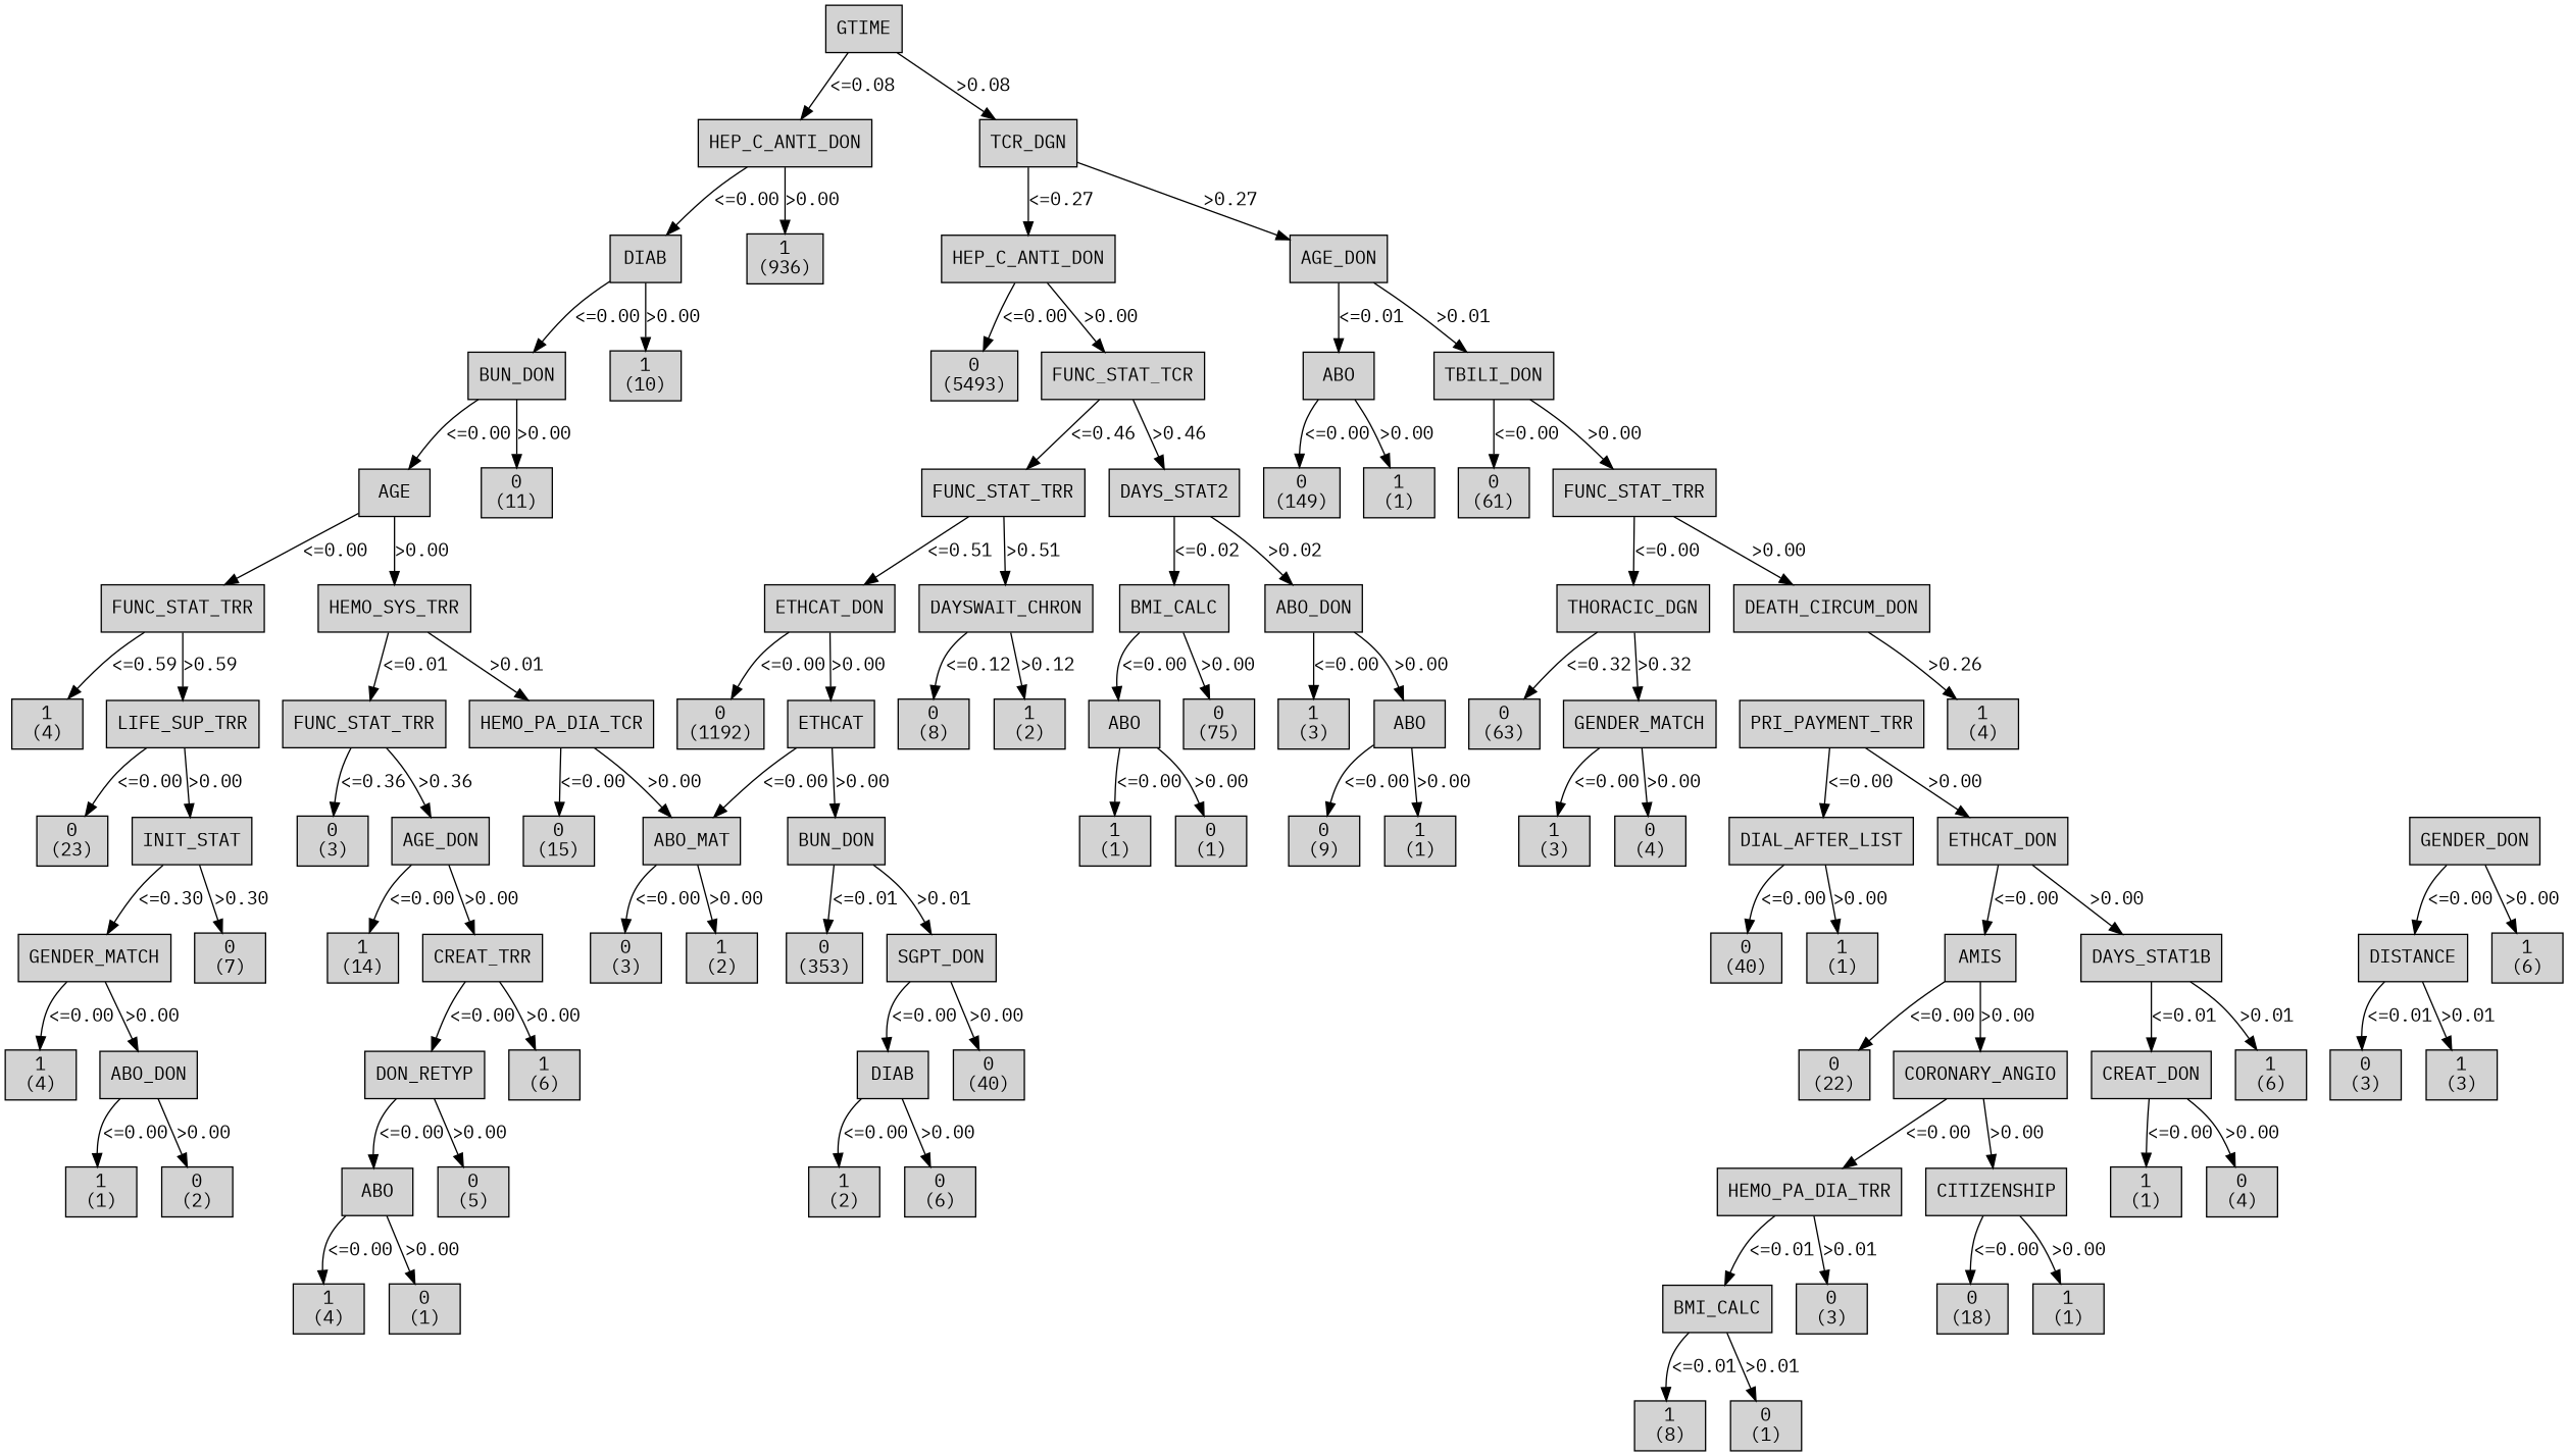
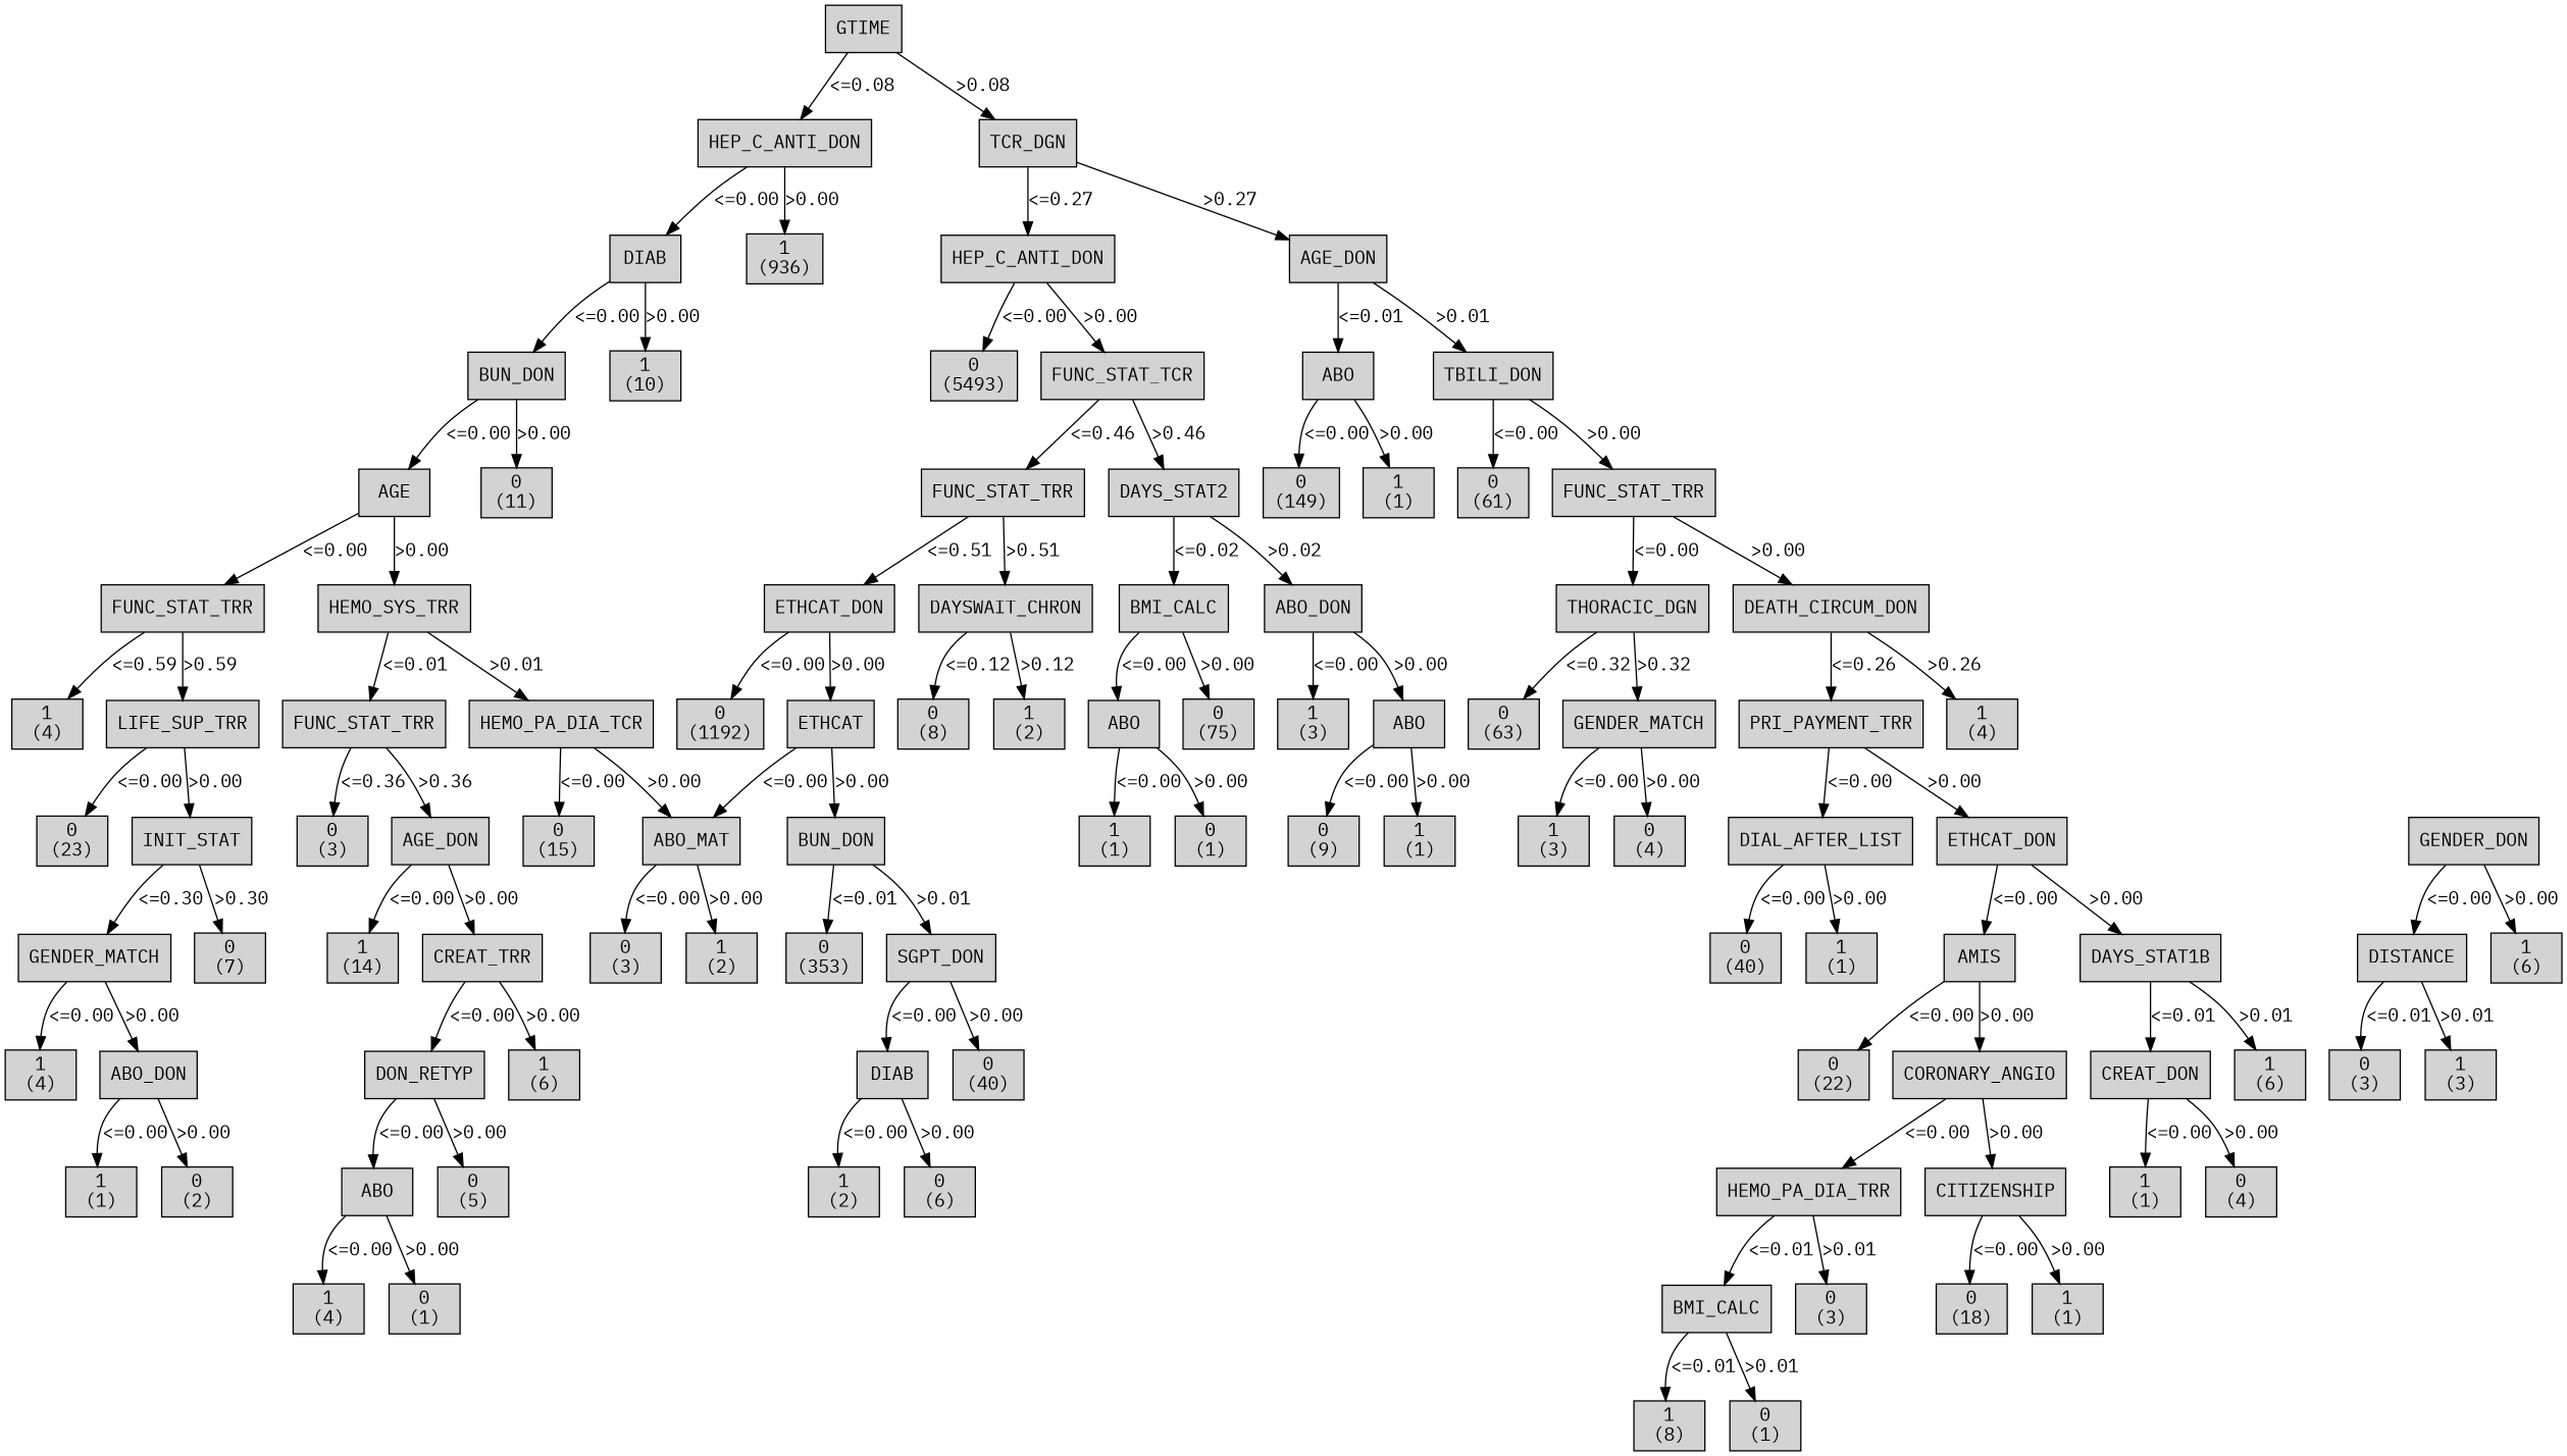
  digraph {
    fontname="IBM Plex Mono"
    node [fontname="IBM Plex Mono" shape=box style=filled weight=7]
    edge [fontname="IBM Plex Mono"]
    n1 [label="GTIME\n" weight=1]
    n2 [label="1\n(4)\n" weight=10]
    n3 [label="ABO_DON\n" weight=10]
    n4 [label="DON_RETYP\n" weight=10]
    n5 [label="1\n(6)\n" weight=10]
    n6 [label="0\n(3)\n" weight=10]
    n7 [label="1\n(3)\n" weight=10]
    n8 [label="DIAB\n" weight=10]
    n9 [label="0\n(40)\n" weight=10]
    n10 [label="0\n(22)\n" weight=10]
    n11 [label="CORONARY_ANGIO\n" weight=10]
    n12 [label="CREAT_DON\n" weight=10]
    n13 [label="1\n(6)\n" weight=10]
    n14 [label="1\n(1)\n" weight=11]
    n15 [label="0\n(2)\n" weight=11]
    n16 [label="ABO\n" weight=11]
    n17 [label="0\n(5)\n" weight=11]
    n18 [label="1\n(2)\n" weight=11]
    n19 [label="0\n(6)\n" weight=11]
    n20 [label="HEMO_PA_DIA_TRR\n" weight=11]
    n21 [label="CITIZENSHIP\n" weight=11]
    n22 [label="1\n(1)\n" weight=11]
    n23 [label="0\n(4)\n" weight=11]
    n24 [label="1\n(4)\n" weight=12]
    n25 [label="0\n(1)\n" weight=12]
    n26 [label="BMI_CALC\n" weight=12]
    n27 [label="0\n(3)\n" weight=12]
    n28 [label="0\n(18)\n" weight=12]
    n29 [label="1\n(1)\n" weight=12]
    n30 [label="1\n(8)\n" weight=13]
    n31 [label="0\n(1)\n" weight=13]
    n32 [label="HEP_C_ANTI_DON\n" weight=2]
    n33 [label="TCR_DGN\n" weight=2]
    n34 [label="DIAB\n" weight=3]
    n35 [label="1\n(936)\n" weight=3]
    n36 [label="HEP_C_ANTI_DON\n" weight=3]
    n37 [label="AGE_DON\n" weight=3]
    n38 [label="BUN_DON\n" weight=4]
    n39 [label="1\n(10)\n" weight=4]
    n40 [label="0\n(5493)\n" weight=4]
    n41 [label="FUNC_STAT_TCR\n" weight=4]
    n42 [label="ABO\n" weight=4]
    n43 [label="TBILI_DON\n" weight=4]
    n44 [label="AGE\n" weight=5]
    n45 [label="0\n(11)\n" weight=5]
    n46 [label="FUNC_STAT_TRR\n" weight=5]
    n47 [label="DAYS_STAT2\n" weight=5]
    n48 [label="0\n(149)\n" weight=5]
    n49 [label="1\n(1)\n" weight=5]
    n50 [label="0\n(61)\n" weight=5]
    n51 [label="FUNC_STAT_TRR\n" weight=5]
    n52 [label="FUNC_STAT_TRR\n" weight=6]
    n53 [label="HEMO_SYS_TRR\n" weight=6]
    n54 [label="ETHCAT_DON\n" weight=6]
    n55 [label="DAYSWAIT_CHRON\n" weight=6]
    n56 [label="BMI_CALC\n" weight=6]
    n57 [label="ABO_DON\n" weight=6]
    n58 [label="THORACIC_DGN\n" weight=6]
    n59 [label="DEATH_CIRCUM_DON\n" weight=6]
    n60 [label="1\n(4)\n"]
    n61 [label="LIFE_SUP_TRR\n"]
    n62 [label="FUNC_STAT_TRR\n"]
    n63 [label="HEMO_PA_DIA_TCR\n"]
    n64 [label="0\n(1192)\n"]
    n65 [label="ETHCAT\n"]
    n66 [label="0\n(8)\n"]
    n67 [label="1\n(2)\n"]
    n68 [label="ABO\n"]
    n69 [label="0\n(75)\n"]
    n70 [label="1\n(3)\n"]
    n71 [label="ABO\n"]
    n72 [label="0\n(63)\n"]
    n73 [label="GENDER_MATCH\n"]
    n74 [label="PRI_PAYMENT_TRR\n"]
    n75 [label="1\n(4)\n"]
    n76 [label="0\n(23)\n" weight=8]
    n77 [label="INIT_STAT\n" weight=8]
    n78 [label="0\n(3)\n" weight=8]
    n79 [label="AGE_DON\n" weight=8]
    n80 [label="0\n(15)\n" weight=8]
    n81 [label="GENDER_DON\n" weight=8]
    n82 [label="ABO_MAT\n" weight=8]
    n83 [label="BUN_DON\n" weight=8]
    n84 [label="1\n(1)\n" weight=8]
    n85 [label="0\n(1)\n" weight=8]
    n86 [label="0\n(9)\n" weight=8]
    n87 [label="1\n(1)\n" weight=8]
    n88 [label="1\n(3)\n" weight=8]
    n89 [label="0\n(4)\n" weight=8]
    n90 [label="DIAL_AFTER_LIST\n" weight=8]
    n91 [label="ETHCAT_DON\n" weight=8]
    n92 [label="GENDER_MATCH\n" weight=9]
    n93 [label="0\n(7)\n" weight=9]
    n94 [label="1\n(14)\n" weight=9]
    n95 [label="CREAT_TRR\n" weight=9]
    n96 [label="DISTANCE\n" weight=9]
    n97 [label="1\n(6)\n" weight=9]
    n98 [label="0\n(3)\n" weight=9]
    n99 [label="1\n(2)\n" weight=9]
    n100 [label="0\n(353)\n" weight=9]
    n101 [label="SGPT_DON\n" weight=9]
    n102 [label="0\n(40)\n" weight=9]
    n103 [label="1\n(1)\n" weight=9]
    n104 [label="AMIS\n" weight=9]
    n105 [label="DAYS_STAT1B\n" weight=9]
    subgraph sub_1 {
      rank=same
      n1
    }
    subgraph sub_2 {
      rank=same
      n2
      n3
      n4
      n5
      n6
      n7
      n8
      n9
      n10
      n11
      n12
      n13
    }
    subgraph sub_3 {
      rank=same
      n14
      n15
      n16
      n17
      n18
      n19
      n20
      n21
      n22
      n23
    }
    subgraph sub_4 {
      rank=same
      n24
      n25
      n26
      n27
      n28
      n29
    }
    subgraph sub_5 {
      rank=same
      n30
      n31
    }
    subgraph sub_6 {
      rank=same
      n32
      n33
    }
    subgraph sub_7 {
      rank=same
      n34
      n35
      n36
      n37
    }
    subgraph sub_8 {
      rank=same
      n38
      n39
      n40
      n41
      n42
      n43
    }
    subgraph sub_9 {
      rank=same
      n44
      n45
      n46
      n47
      n48
      n49
      n50
      n51
    }
    subgraph sub_10 {
      rank=same
      n52
      n53
      n54
      n55
      n56
      n57
      n58
      n59
    }
    subgraph sub_11 {
      rank=same
      n60
      n61
      n62
      n63
      n64
      n65
      n66
      n67
      n68
      n69
      n70
      n71
      n72
      n73
      n74
      n75
    }
    subgraph sub_12 {
      rank=same
      n76
      n77
      n78
      n79
      n80
      n81
      n82
      n83
      n84
      n85
      n86
      n87
      n88
      n89
      n90
      n91
    }
    subgraph sub_13 {
      rank=same
      n92
      n93
      n94
      n95
      n96
      n97
      n98
      n99
      n100
      n101
      n102
      n103
      n104
      n105
    }
    n1 -> n32 [label="<=0.08"]
    n1 -> n33 [label=">0.08"]
    n3 -> n14 [label="<=0.00"]
    n3 -> n15 [label=">0.00"]
    n4 -> n16 [label="<=0.00"]
    n4 -> n17 [label=">0.00"]
    n8 -> n18 [label="<=0.00"]
    n8 -> n19 [label=">0.00"]
    n11 -> n20 [label="<=0.00"]
    n11 -> n21 [label=">0.00"]
    n12 -> n22 [label="<=0.00"]
    n12 -> n23 [label=">0.00"]
    n16 -> n24 [label="<=0.00"]
    n16 -> n25 [label=">0.00"]
    n20 -> n26 [label="<=0.01"]
    n20 -> n27 [label=">0.01"]
    n21 -> n28 [label="<=0.00"]
    n21 -> n29 [label=">0.00"]
    n26 -> n30 [label="<=0.01"]
    n26 -> n31 [label=">0.01"]
    n32 -> n34 [label="<=0.00"]
    n32 -> n35 [label=">0.00"]
    n33 -> n36 [label="<=0.27"]
    n33 -> n37 [label=">0.27"]
    n34 -> n38 [label="<=0.00"]
    n34 -> n39 [label=">0.00"]
    n36 -> n40 [label="<=0.00"]
    n36 -> n41 [label=">0.00"]
    n37 -> n42 [label="<=0.01"]
    n37 -> n43 [label=">0.01"]
    n38 -> n44 [label="<=0.00"]
    n38 -> n45 [label=">0.00"]
    n41 -> n46 [label="<=0.46"]
    n41 -> n47 [label=">0.46"]
    n42 -> n48 [label="<=0.00"]
    n42 -> n49 [label=">0.00"]
    n43 -> n50 [label="<=0.00"]
    n43 -> n51 [label=">0.00"]
    n44 -> n52 [label="<=0.00"]
    n44 -> n53 [label=">0.00"]
    n46 -> n54 [label="<=0.51"]
    n46 -> n55 [label=">0.51"]
    n47 -> n56 [label="<=0.02"]
    n47 -> n57 [label=">0.02"]
    n51 -> n58 [label="<=0.00"]
    n51 -> n59 [label=">0.00"]
    n52 -> n60 [label="<=0.59"]
    n52 -> n61 [label=">0.59"]
    n53 -> n62 [label="<=0.01"]
    n53 -> n63 [label=">0.01"]
    n54 -> n64 [label="<=0.00"]
    n54 -> n65 [label=">0.00"]
    n55 -> n66 [label="<=0.12"]
    n55 -> n67 [label=">0.12"]
    n56 -> n68 [label="<=0.00"]
    n56 -> n69 [label=">0.00"]
    n57 -> n70 [label="<=0.00"]
    n57 -> n71 [label=">0.00"]
    n58 -> n72 [label="<=0.32"]
    n58 -> n73 [label=">0.32"]
+   n59 -> n74 [label="<=0.26"]
    n59 -> n75 [label=">0.26"]
    n61 -> n76 [label="<=0.00"]
    n61 -> n77 [label=">0.00"]
    n62 -> n78 [label="<=0.36"]
    n62 -> n79 [label=">0.36"]
    n63 -> n80 [label="<=0.00"]
    n63 -> n82 [label=">0.00"]
    n65 -> n82 [label="<=0.00"]
    n65 -> n83 [label=">0.00"]
    n68 -> n84 [label="<=0.00"]
    n68 -> n85 [label=">0.00"]
    n71 -> n86 [label="<=0.00"]
    n71 -> n87 [label=">0.00"]
    n73 -> n88 [label="<=0.00"]
    n73 -> n89 [label=">0.00"]
    n74 -> n90 [label="<=0.00"]
    n74 -> n91 [label=">0.00"]
    n77 -> n92 [label="<=0.30"]
    n77 -> n93 [label=">0.30"]
    n79 -> n94 [label="<=0.00"]
    n79 -> n95 [label=">0.00"]
    n81 -> n96 [label="<=0.00"]
    n81 -> n97 [label=">0.00"]
    n82 -> n98 [label="<=0.00"]
    n82 -> n99 [label=">0.00"]
    n83 -> n100 [label="<=0.01"]
    n83 -> n101 [label=">0.01"]
    n90 -> n102 [label="<=0.00"]
    n90 -> n103 [label=">0.00"]
    n91 -> n104 [label="<=0.00"]
    n91 -> n105 [label=">0.00"]
    n92 -> n2 [label="<=0.00"]
    n92 -> n3 [label=">0.00"]
    n95 -> n4 [label="<=0.00"]
    n95 -> n5 [label=">0.00"]
    n96 -> n6 [label="<=0.01"]
    n96 -> n7 [label=">0.01"]
    n101 -> n8 [label="<=0.00"]
    n101 -> n9 [label=">0.00"]
    n104 -> n10 [label="<=0.00"]
    n104 -> n11 [label=">0.00"]
    n105 -> n12 [label="<=0.01"]
    n105 -> n13 [label=">0.01"]
  }
